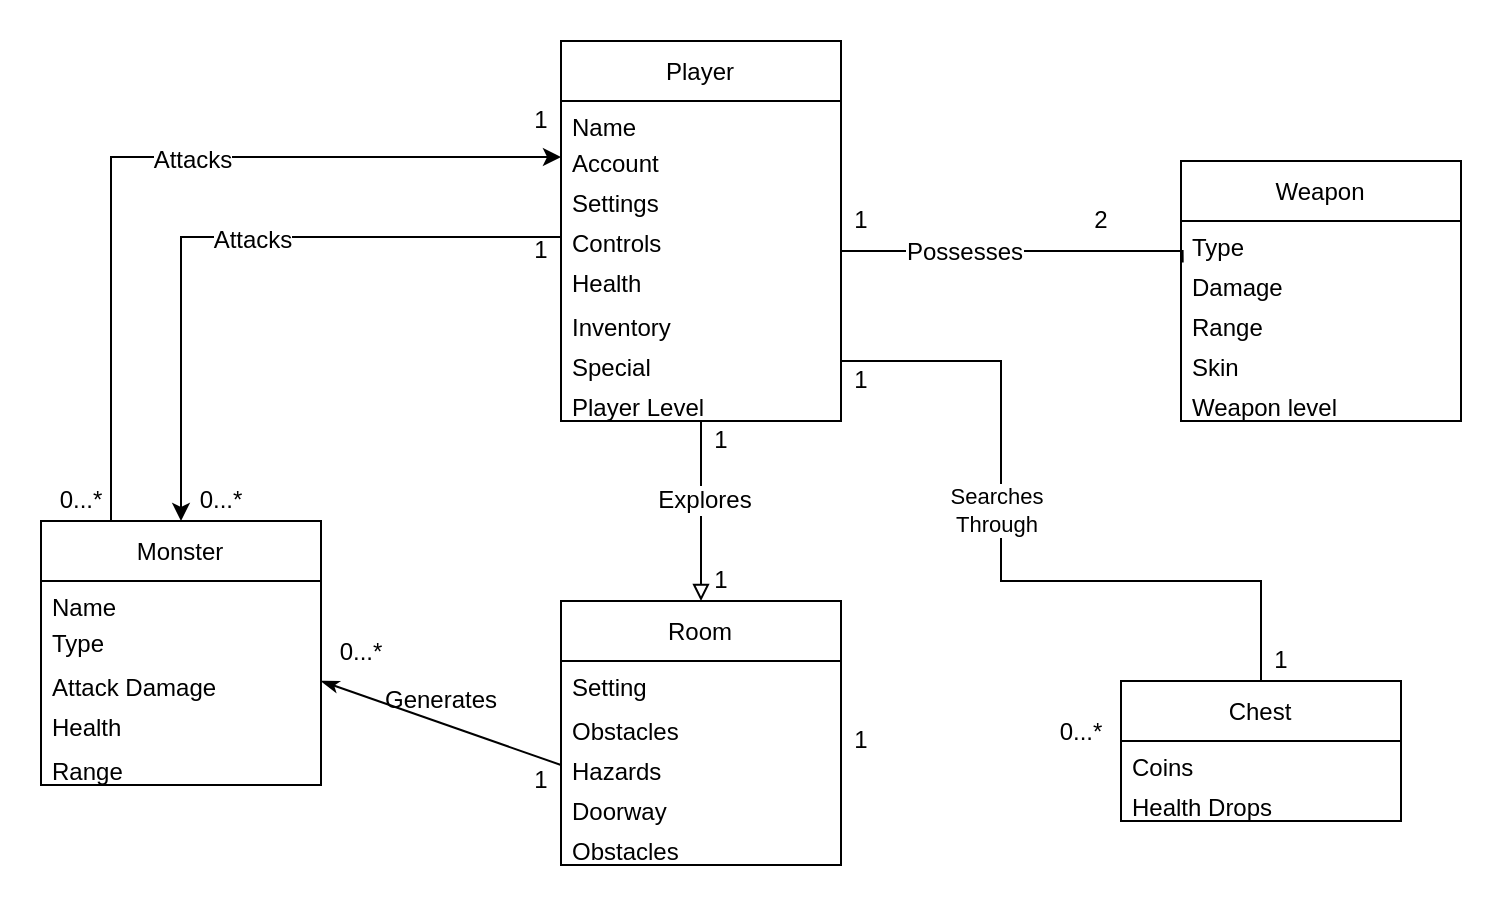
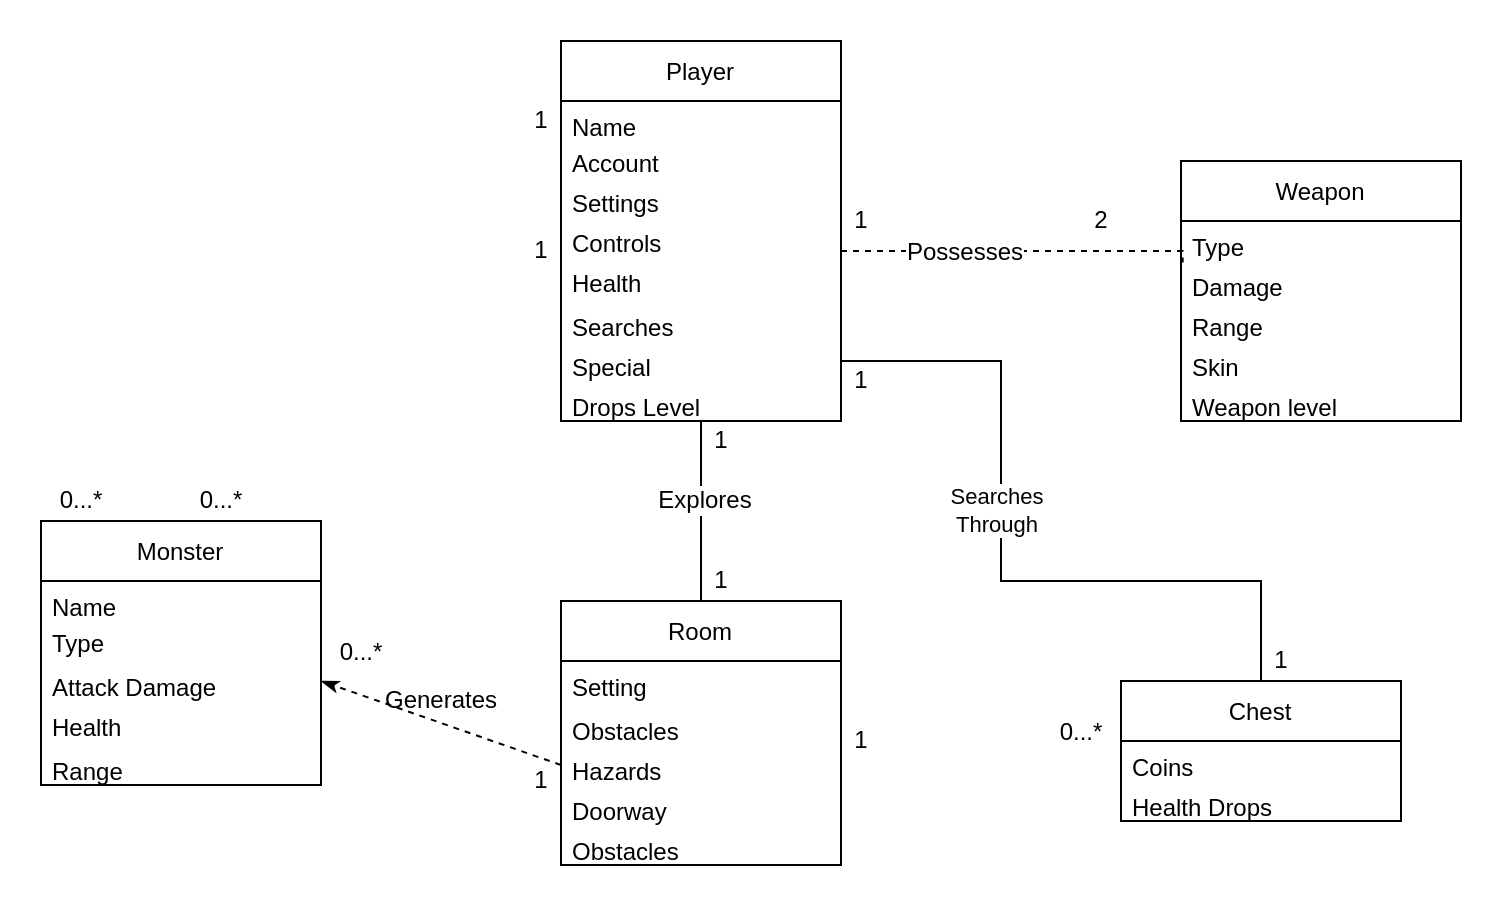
  <mxCell id="0" />
  <mxCell id="1" parent="0" />
- <mxCell id="2" style="edgeStyle=orthogonalEdgeStyle;rounded=0;orthogonalLoop=1;jettySize=auto;html=1;entryX=0.006;entryY=0.04;entryDx=0;entryDy=0;endArrow=none;endFill=0;entryPerimeter=0;" edge="1" parent="1" source="6" target="25"><mxGeometry relative="1" as="geometry"><Array as="points"><mxPoint x="591" y="125" /></Array></mxGeometry></mxCell>
+ <mxCell id="2" style="edgeStyle=orthogonalEdgeStyle;rounded=0;orthogonalLoop=1;jettySize=auto;html=1;entryX=0.006;entryY=0.04;entryDx=0;entryDy=0;endArrow=none;endFill=0;entryPerimeter=0;dashed=1;" edge="1" parent="1" source="6" target="25"><mxGeometry relative="1" as="geometry"><Array as="points"><mxPoint x="591" y="125" /></Array></mxGeometry></mxCell>
  <mxCell id="3" value="&lt;span style=&quot;font-size: 12px&quot;&gt;Possesses&lt;/span&gt;" style="edgeLabel;html=1;align=center;verticalAlign=middle;resizable=0;points=[];" vertex="1" connectable="0" parent="2"><mxGeometry x="-0.305" relative="1" as="geometry"><mxPoint as="offset" /></mxGeometry></mxCell>
- <mxCell id="4" value="" style="edgeStyle=none;rounded=0;orthogonalLoop=1;jettySize=auto;html=1;startArrow=none;startFill=0;endArrow=block;endFill=0;strokeColor=#000000;entryX=0.5;entryY=0;entryDx=0;entryDy=0;" edge="1" parent="1" source="6" target="29"><mxGeometry relative="1" as="geometry"><Array as="points"><mxPoint x="350" y="270" /></Array></mxGeometry></mxCell>
+ <mxCell id="4" value="" style="edgeStyle=none;rounded=0;orthogonalLoop=1;jettySize=auto;html=1;startArrow=none;startFill=0;endArrow=none;endFill=0;strokeColor=#000000;entryX=0.5;entryY=0;entryDx=0;entryDy=0;" edge="1" parent="1" source="6" target="29"><mxGeometry relative="1" as="geometry"><Array as="points"><mxPoint x="350" y="270" /></Array></mxGeometry></mxCell>
  <mxCell id="5" value="&lt;font style=&quot;font-size: 12px&quot;&gt;Explores&lt;/font&gt;" style="edgeLabel;html=1;align=center;verticalAlign=middle;resizable=0;points=[];" vertex="1" connectable="0" parent="4"><mxGeometry x="-0.143" y="1" relative="1" as="geometry"><mxPoint as="offset" /></mxGeometry></mxCell>
  <mxCell id="6" value="Player" style="swimlane;fontStyle=0;childLayout=stackLayout;horizontal=1;startSize=30;horizontalStack=0;resizeParent=1;resizeParentMax=0;resizeLast=0;collapsible=1;marginBottom=0;" parent="1" vertex="1"><mxGeometry x="280" y="20" width="140" height="190" as="geometry"><mxRectangle x="330" y="210" width="70" height="26" as="alternateBounds" /></mxGeometry></mxCell>
  <mxCell id="7" value="Name" style="text;strokeColor=none;fillColor=none;align=left;verticalAlign=top;spacingLeft=4;spacingRight=4;overflow=hidden;rotatable=0;points=[[0,0.5],[1,0.5]];portConstraint=eastwest;" parent="6" vertex="1"><mxGeometry y="30" width="140" height="18" as="geometry" /></mxCell>
  <mxCell id="8" value="Account" style="text;strokeColor=none;fillColor=none;align=left;verticalAlign=top;spacingLeft=4;spacingRight=4;overflow=hidden;rotatable=0;points=[[0,0.5],[1,0.5]];portConstraint=eastwest;" parent="6" vertex="1"><mxGeometry y="48" width="140" height="20" as="geometry" /></mxCell>
  <mxCell id="9" value="Settings" style="text;strokeColor=none;fillColor=none;align=left;verticalAlign=top;spacingLeft=4;spacingRight=4;overflow=hidden;rotatable=0;points=[[0,0.5],[1,0.5]];portConstraint=eastwest;" vertex="1" parent="6"><mxGeometry y="68" width="140" height="20" as="geometry" /></mxCell>
  <mxCell id="10" value="Controls" style="text;strokeColor=none;fillColor=none;align=left;verticalAlign=top;spacingLeft=4;spacingRight=4;overflow=hidden;rotatable=0;points=[[0,0.5],[1,0.5]];portConstraint=eastwest;" parent="6" vertex="1"><mxGeometry y="88" width="140" height="20" as="geometry" /></mxCell>
  <mxCell id="11" value="Health" style="text;strokeColor=none;fillColor=none;align=left;verticalAlign=top;spacingLeft=4;spacingRight=4;overflow=hidden;rotatable=0;points=[[0,0.5],[1,0.5]];portConstraint=eastwest;" parent="6" vertex="1"><mxGeometry y="108" width="140" height="22" as="geometry" /></mxCell>
- <mxCell id="12" value="Inventory" style="text;strokeColor=none;fillColor=none;align=left;verticalAlign=top;spacingLeft=4;spacingRight=4;overflow=hidden;rotatable=0;points=[[0,0.5],[1,0.5]];portConstraint=eastwest;" vertex="1" parent="6"><mxGeometry y="130" width="140" height="20" as="geometry" /></mxCell>
+ <mxCell id="12" value="Searches" style="text;strokeColor=none;fillColor=none;align=left;verticalAlign=top;spacingLeft=4;spacingRight=4;overflow=hidden;rotatable=0;points=[[0,0.5],[1,0.5]];portConstraint=eastwest;" vertex="1" parent="6"><mxGeometry y="130" width="140" height="20" as="geometry" /></mxCell>
  <mxCell id="13" value="Special" style="text;strokeColor=none;fillColor=none;align=left;verticalAlign=top;spacingLeft=4;spacingRight=4;overflow=hidden;rotatable=0;points=[[0,0.5],[1,0.5]];portConstraint=eastwest;" parent="6" vertex="1"><mxGeometry y="150" width="140" height="20" as="geometry" /></mxCell>
- <mxCell id="14" value="Player Level" style="text;strokeColor=none;fillColor=none;align=left;verticalAlign=top;spacingLeft=4;spacingRight=4;overflow=hidden;rotatable=0;points=[[0,0.5],[1,0.5]];portConstraint=eastwest;" vertex="1" parent="6"><mxGeometry y="170" width="140" height="20" as="geometry" /></mxCell>
- <mxCell id="15" style="edgeStyle=orthogonalEdgeStyle;rounded=0;orthogonalLoop=1;jettySize=auto;html=1;exitX=0.25;exitY=0;exitDx=0;exitDy=0;entryX=0;entryY=0.5;entryDx=0;entryDy=0;" edge="1" parent="1" source="17" target="8"><mxGeometry relative="1" as="geometry" /></mxCell>
- <mxCell id="16" value="&lt;font style=&quot;font-size: 12px&quot;&gt;Attacks&lt;/font&gt;" style="edgeLabel;html=1;align=center;verticalAlign=middle;resizable=0;points=[];" vertex="1" connectable="0" parent="15"><mxGeometry x="0.09" y="-1" relative="1" as="geometry"><mxPoint as="offset" /></mxGeometry></mxCell>
+ <mxCell id="14" value="Drops Level" style="text;strokeColor=none;fillColor=none;align=left;verticalAlign=top;spacingLeft=4;spacingRight=4;overflow=hidden;rotatable=0;points=[[0,0.5],[1,0.5]];portConstraint=eastwest;" vertex="1" parent="6"><mxGeometry y="170" width="140" height="20" as="geometry" /></mxCell>
  <mxCell id="17" value="Monster" style="swimlane;fontStyle=0;childLayout=stackLayout;horizontal=1;startSize=30;horizontalStack=0;resizeParent=1;resizeParentMax=0;resizeLast=0;collapsible=1;marginBottom=0;" parent="1" vertex="1"><mxGeometry x="20" y="260" width="140" height="132" as="geometry"><mxRectangle x="330" y="210" width="70" height="26" as="alternateBounds" /></mxGeometry></mxCell>
  <mxCell id="18" value="Name" style="text;strokeColor=none;fillColor=none;align=left;verticalAlign=top;spacingLeft=4;spacingRight=4;overflow=hidden;rotatable=0;points=[[0,0.5],[1,0.5]];portConstraint=eastwest;" parent="17" vertex="1"><mxGeometry y="30" width="140" height="18" as="geometry" /></mxCell>
  <mxCell id="19" value="Type" style="text;strokeColor=none;fillColor=none;align=left;verticalAlign=top;spacingLeft=4;spacingRight=4;overflow=hidden;rotatable=0;points=[[0,0.5],[1,0.5]];portConstraint=eastwest;" vertex="1" parent="17"><mxGeometry y="48" width="140" height="22" as="geometry" /></mxCell>
  <mxCell id="20" value="Attack Damage" style="text;strokeColor=none;fillColor=none;align=left;verticalAlign=top;spacingLeft=4;spacingRight=4;overflow=hidden;rotatable=0;points=[[0,0.5],[1,0.5]];portConstraint=eastwest;" parent="17" vertex="1"><mxGeometry y="70" width="140" height="20" as="geometry" /></mxCell>
  <mxCell id="21" value="Health" style="text;strokeColor=none;fillColor=none;align=left;verticalAlign=top;spacingLeft=4;spacingRight=4;overflow=hidden;rotatable=0;points=[[0,0.5],[1,0.5]];portConstraint=eastwest;" parent="17" vertex="1"><mxGeometry y="90" width="140" height="22" as="geometry" /></mxCell>
  <mxCell id="22" value="Range" style="text;strokeColor=none;fillColor=none;align=left;verticalAlign=top;spacingLeft=4;spacingRight=4;overflow=hidden;rotatable=0;points=[[0,0.5],[1,0.5]];portConstraint=eastwest;" vertex="1" parent="17"><mxGeometry y="112" width="140" height="20" as="geometry" /></mxCell>
  <mxCell id="23" value="Weapon" style="swimlane;fontStyle=0;childLayout=stackLayout;horizontal=1;startSize=30;horizontalStack=0;resizeParent=1;resizeParentMax=0;resizeLast=0;collapsible=1;marginBottom=0;" vertex="1" parent="1"><mxGeometry x="590" y="80" width="140" height="130" as="geometry"><mxRectangle x="330" y="210" width="70" height="26" as="alternateBounds" /></mxGeometry></mxCell>
  <mxCell id="24" value="Type" style="text;strokeColor=none;fillColor=none;align=left;verticalAlign=top;spacingLeft=4;spacingRight=4;overflow=hidden;rotatable=0;points=[[0,0.5],[1,0.5]];portConstraint=eastwest;" vertex="1" parent="23"><mxGeometry y="30" width="140" height="20" as="geometry" /></mxCell>
  <mxCell id="25" value="Damage" style="text;strokeColor=none;fillColor=none;align=left;verticalAlign=top;spacingLeft=4;spacingRight=4;overflow=hidden;rotatable=0;points=[[0,0.5],[1,0.5]];portConstraint=eastwest;" vertex="1" parent="23"><mxGeometry y="50" width="140" height="20" as="geometry" /></mxCell>
  <mxCell id="26" value="Range" style="text;strokeColor=none;fillColor=none;align=left;verticalAlign=top;spacingLeft=4;spacingRight=4;overflow=hidden;rotatable=0;points=[[0,0.5],[1,0.5]];portConstraint=eastwest;" vertex="1" parent="23"><mxGeometry y="70" width="140" height="20" as="geometry" /></mxCell>
  <mxCell id="27" value="Skin" style="text;strokeColor=none;fillColor=none;align=left;verticalAlign=top;spacingLeft=4;spacingRight=4;overflow=hidden;rotatable=0;points=[[0,0.5],[1,0.5]];portConstraint=eastwest;" vertex="1" parent="23"><mxGeometry y="90" width="140" height="20" as="geometry" /></mxCell>
  <mxCell id="28" value="Weapon level" style="text;strokeColor=none;fillColor=none;align=left;verticalAlign=top;spacingLeft=4;spacingRight=4;overflow=hidden;rotatable=0;points=[[0,0.5],[1,0.5]];portConstraint=eastwest;" vertex="1" parent="23"><mxGeometry y="110" width="140" height="20" as="geometry" /></mxCell>
  <mxCell id="29" value="Room" style="swimlane;fontStyle=0;childLayout=stackLayout;horizontal=1;startSize=30;horizontalStack=0;resizeParent=1;resizeParentMax=0;resizeLast=0;collapsible=1;marginBottom=0;" vertex="1" parent="1"><mxGeometry x="280" y="300" width="140" height="132" as="geometry"><mxRectangle x="330" y="210" width="70" height="26" as="alternateBounds" /></mxGeometry></mxCell>
  <mxCell id="30" value="Setting" style="text;strokeColor=none;fillColor=none;align=left;verticalAlign=top;spacingLeft=4;spacingRight=4;overflow=hidden;rotatable=0;points=[[0,0.5],[1,0.5]];portConstraint=eastwest;" vertex="1" parent="29"><mxGeometry y="30" width="140" height="22" as="geometry" /></mxCell>
  <mxCell id="31" value="Obstacles" style="text;strokeColor=none;fillColor=none;align=left;verticalAlign=top;spacingLeft=4;spacingRight=4;overflow=hidden;rotatable=0;points=[[0,0.5],[1,0.5]];portConstraint=eastwest;" vertex="1" parent="29"><mxGeometry y="52" width="140" height="20" as="geometry" /></mxCell>
  <mxCell id="32" value="Hazards" style="text;strokeColor=none;fillColor=none;align=left;verticalAlign=top;spacingLeft=4;spacingRight=4;overflow=hidden;rotatable=0;points=[[0,0.5],[1,0.5]];portConstraint=eastwest;" vertex="1" parent="29"><mxGeometry y="72" width="140" height="20" as="geometry" /></mxCell>
  <mxCell id="33" value="Doorway" style="text;strokeColor=none;fillColor=none;align=left;verticalAlign=top;spacingLeft=4;spacingRight=4;overflow=hidden;rotatable=0;points=[[0,0.5],[1,0.5]];portConstraint=eastwest;" vertex="1" parent="29"><mxGeometry y="92" width="140" height="20" as="geometry" /></mxCell>
  <mxCell id="34" value="Obstacles" style="text;strokeColor=none;fillColor=none;align=left;verticalAlign=top;spacingLeft=4;spacingRight=4;overflow=hidden;rotatable=0;points=[[0,0.5],[1,0.5]];portConstraint=eastwest;" vertex="1" parent="29"><mxGeometry y="112" width="140" height="20" as="geometry" /></mxCell>
  <mxCell id="35" value="Chest" style="swimlane;fontStyle=0;childLayout=stackLayout;horizontal=1;startSize=30;horizontalStack=0;resizeParent=1;resizeParentMax=0;resizeLast=0;collapsible=1;marginBottom=0;" vertex="1" parent="1"><mxGeometry x="560" y="340" width="140" height="70" as="geometry"><mxRectangle x="330" y="210" width="70" height="26" as="alternateBounds" /></mxGeometry></mxCell>
  <mxCell id="36" value="Coins" style="text;strokeColor=none;fillColor=none;align=left;verticalAlign=top;spacingLeft=4;spacingRight=4;overflow=hidden;rotatable=0;points=[[0,0.5],[1,0.5]];portConstraint=eastwest;" vertex="1" parent="35"><mxGeometry y="30" width="140" height="20" as="geometry" /></mxCell>
  <mxCell id="37" value="Health Drops" style="text;strokeColor=none;fillColor=none;align=left;verticalAlign=top;spacingLeft=4;spacingRight=4;overflow=hidden;rotatable=0;points=[[0,0.5],[1,0.5]];portConstraint=eastwest;" vertex="1" parent="35"><mxGeometry y="50" width="140" height="20" as="geometry" /></mxCell>
- <mxCell id="38" style="edgeStyle=orthogonalEdgeStyle;rounded=0;orthogonalLoop=1;jettySize=auto;html=1;exitX=0;exitY=0.5;exitDx=0;exitDy=0;entryX=0.5;entryY=0;entryDx=0;entryDy=0;" edge="1" parent="1" source="10" target="17"><mxGeometry relative="1" as="geometry" /></mxCell>
- <mxCell id="39" value="&lt;font style=&quot;font-size: 12px&quot;&gt;Attacks&lt;/font&gt;" style="edgeLabel;html=1;align=center;verticalAlign=middle;resizable=0;points=[];" vertex="1" connectable="0" parent="38"><mxGeometry x="-0.065" y="1" relative="1" as="geometry"><mxPoint as="offset" /></mxGeometry></mxCell>
  <mxCell id="40" style="edgeStyle=orthogonalEdgeStyle;rounded=0;orthogonalLoop=1;jettySize=auto;html=1;exitX=1;exitY=0.5;exitDx=0;exitDy=0;startArrow=none;startFill=0;endArrow=none;endFill=0;" edge="1" parent="1" source="13"><mxGeometry relative="1" as="geometry"><mxPoint x="630" y="340" as="targetPoint" /><Array as="points"><mxPoint x="500" y="180" /><mxPoint x="500" y="290" /><mxPoint x="630" y="290" /></Array></mxGeometry></mxCell>
  <mxCell id="41" value="Searches&lt;br&gt;Through" style="edgeLabel;html=1;align=center;verticalAlign=middle;resizable=0;points=[];" vertex="1" connectable="0" parent="40"><mxGeometry x="-0.168" y="-3" relative="1" as="geometry"><mxPoint as="offset" /></mxGeometry></mxCell>
  <mxCell id="42" value="1" style="text;html=1;align=center;verticalAlign=middle;resizable=0;points=[];autosize=1;strokeColor=none;" vertex="1" parent="1"><mxGeometry x="260" y="50" width="20" height="20" as="geometry" /></mxCell>
  <mxCell id="43" value="1" style="text;html=1;align=center;verticalAlign=middle;resizable=0;points=[];autosize=1;strokeColor=none;" vertex="1" parent="1"><mxGeometry x="260" y="115" width="20" height="20" as="geometry" /></mxCell>
  <mxCell id="44" value="1" style="text;html=1;align=center;verticalAlign=middle;resizable=0;points=[];autosize=1;strokeColor=none;" vertex="1" parent="1"><mxGeometry x="420" y="100" width="20" height="20" as="geometry" /></mxCell>
  <mxCell id="45" value="1" style="text;html=1;align=center;verticalAlign=middle;resizable=0;points=[];autosize=1;strokeColor=none;" vertex="1" parent="1"><mxGeometry x="420" y="180" width="20" height="20" as="geometry" /></mxCell>
  <mxCell id="46" value="1" style="text;html=1;align=center;verticalAlign=middle;resizable=0;points=[];autosize=1;strokeColor=none;" vertex="1" parent="1"><mxGeometry x="350" y="210" width="20" height="20" as="geometry" /></mxCell>
  <mxCell id="47" value="1" style="text;html=1;align=center;verticalAlign=middle;resizable=0;points=[];autosize=1;strokeColor=none;" vertex="1" parent="1"><mxGeometry x="350" y="280" width="20" height="20" as="geometry" /></mxCell>
- <mxCell id="48" style="edgeStyle=none;rounded=0;orthogonalLoop=1;jettySize=auto;html=1;exitX=0;exitY=0.5;exitDx=0;exitDy=0;entryX=1;entryY=0.5;entryDx=0;entryDy=0;startArrow=none;startFill=0;endArrow=classicThin;endFill=1;strokeColor=#000000;" edge="1" parent="1" source="32" target="20"><mxGeometry relative="1" as="geometry" /></mxCell>
+ <mxCell id="48" style="edgeStyle=none;rounded=0;orthogonalLoop=1;jettySize=auto;html=1;exitX=0;exitY=0.5;exitDx=0;exitDy=0;entryX=1;entryY=0.5;entryDx=0;entryDy=0;startArrow=none;startFill=0;endArrow=classicThin;endFill=1;strokeColor=#000000;dashed=1;" edge="1" parent="1" source="32" target="20"><mxGeometry relative="1" as="geometry" /></mxCell>
  <mxCell id="49" value="&lt;font style=&quot;font-size: 12px&quot;&gt;Generates&lt;/font&gt;" style="edgeLabel;html=1;align=center;verticalAlign=middle;resizable=0;points=[];labelBackgroundColor=none;" vertex="1" connectable="0" parent="48"><mxGeometry x="-0.187" y="1" relative="1" as="geometry"><mxPoint x="-11" y="-16" as="offset" /></mxGeometry></mxCell>
  <mxCell id="50" value="1" style="text;html=1;align=center;verticalAlign=middle;resizable=0;points=[];autosize=1;strokeColor=none;" vertex="1" parent="1"><mxGeometry x="260" y="380" width="20" height="20" as="geometry" /></mxCell>
  <mxCell id="51" value="0...*" style="text;html=1;align=center;verticalAlign=middle;resizable=0;points=[];autosize=1;strokeColor=none;" vertex="1" parent="1"><mxGeometry x="160" y="316" width="40" height="20" as="geometry" /></mxCell>
  <mxCell id="52" value="0...*" style="text;html=1;align=center;verticalAlign=middle;resizable=0;points=[];autosize=1;strokeColor=none;" vertex="1" parent="1"><mxGeometry x="90" y="240" width="40" height="20" as="geometry" /></mxCell>
  <mxCell id="53" value="0...*" style="text;html=1;align=center;verticalAlign=middle;resizable=0;points=[];autosize=1;strokeColor=none;" vertex="1" parent="1"><mxGeometry x="20" y="240" width="40" height="20" as="geometry" /></mxCell>
  <mxCell id="54" value="2" style="text;html=1;align=center;verticalAlign=middle;resizable=0;points=[];autosize=1;strokeColor=none;" vertex="1" parent="1"><mxGeometry x="540" y="100" width="20" height="20" as="geometry" /></mxCell>
  <mxCell id="55" value="1" style="text;html=1;align=center;verticalAlign=middle;resizable=0;points=[];autosize=1;strokeColor=none;" vertex="1" parent="1"><mxGeometry x="420" y="360" width="20" height="20" as="geometry" /></mxCell>
  <mxCell id="56" value="1" style="text;html=1;align=center;verticalAlign=middle;resizable=0;points=[];autosize=1;strokeColor=none;" vertex="1" parent="1"><mxGeometry x="630" y="320" width="20" height="20" as="geometry" /></mxCell>
  <mxCell id="57" value="0...*" style="text;html=1;align=center;verticalAlign=middle;resizable=0;points=[];autosize=1;strokeColor=none;" vertex="1" parent="1"><mxGeometry x="520" y="356" width="40" height="20" as="geometry" /></mxCell>
